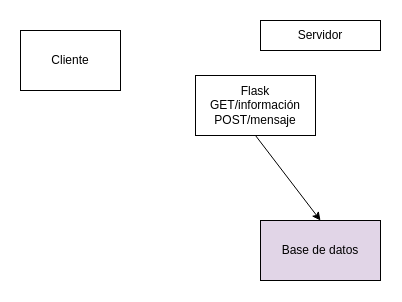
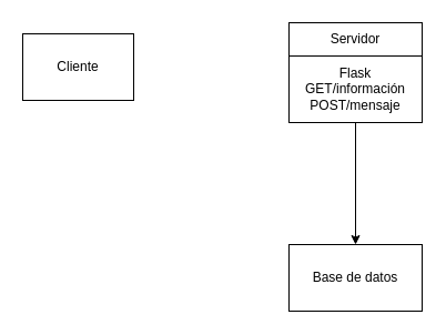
  <mxCell id="0" />
  <mxCell id="1" parent="0" />
  <mxCell id="2" value="Cliente" style="rounded=0;whiteSpace=wrap;html=1;" vertex="1" parent="1"><mxGeometry x="20" y="30" width="100" height="60" as="geometry" /></mxCell>
  <mxCell id="3" value="Servidor" style="rounded=0;whiteSpace=wrap;html=1;" vertex="1" parent="1"><mxGeometry x="260" y="20" width="120" height="30" as="geometry" /></mxCell>
- <mxCell id="4" value="Flask&lt;div&gt;GET/información&lt;/div&gt;&lt;div&gt;POST/mensaje&lt;/div&gt;" style="rounded=0;whiteSpace=wrap;html=1;" vertex="1" parent="1"><mxGeometry x="195" y="75" width="120" height="60" as="geometry" /></mxCell>
+ <mxCell id="4" value="Flask&lt;div&gt;GET/información&lt;/div&gt;&lt;div&gt;POST/mensaje&lt;/div&gt;" style="rounded=0;whiteSpace=wrap;html=1;" vertex="1" parent="1"><mxGeometry x="260" y="50" width="120" height="60" as="geometry" /></mxCell>
  <mxCell id="5" value="" style="endArrow=classic;html=1;rounded=0;exitX=0.5;exitY=1;exitDx=0;exitDy=0;" edge="1" parent="1" source="4"><mxGeometry width="50" height="50" relative="1" as="geometry"><mxPoint x="270" y="210" as="sourcePoint" /><mxPoint x="320" y="220" as="targetPoint" /></mxGeometry></mxCell>
- <mxCell id="6" value="Base de datos" style="rounded=0;whiteSpace=wrap;html=1;fillColor=#e1d5e7;" vertex="1" parent="1"><mxGeometry x="260" y="220" width="120" height="60" as="geometry" /></mxCell>
+ <mxCell id="6" value="Base de datos" style="rounded=0;whiteSpace=wrap;html=1;" vertex="1" parent="1"><mxGeometry x="260" y="220" width="120" height="60" as="geometry" /></mxCell>
